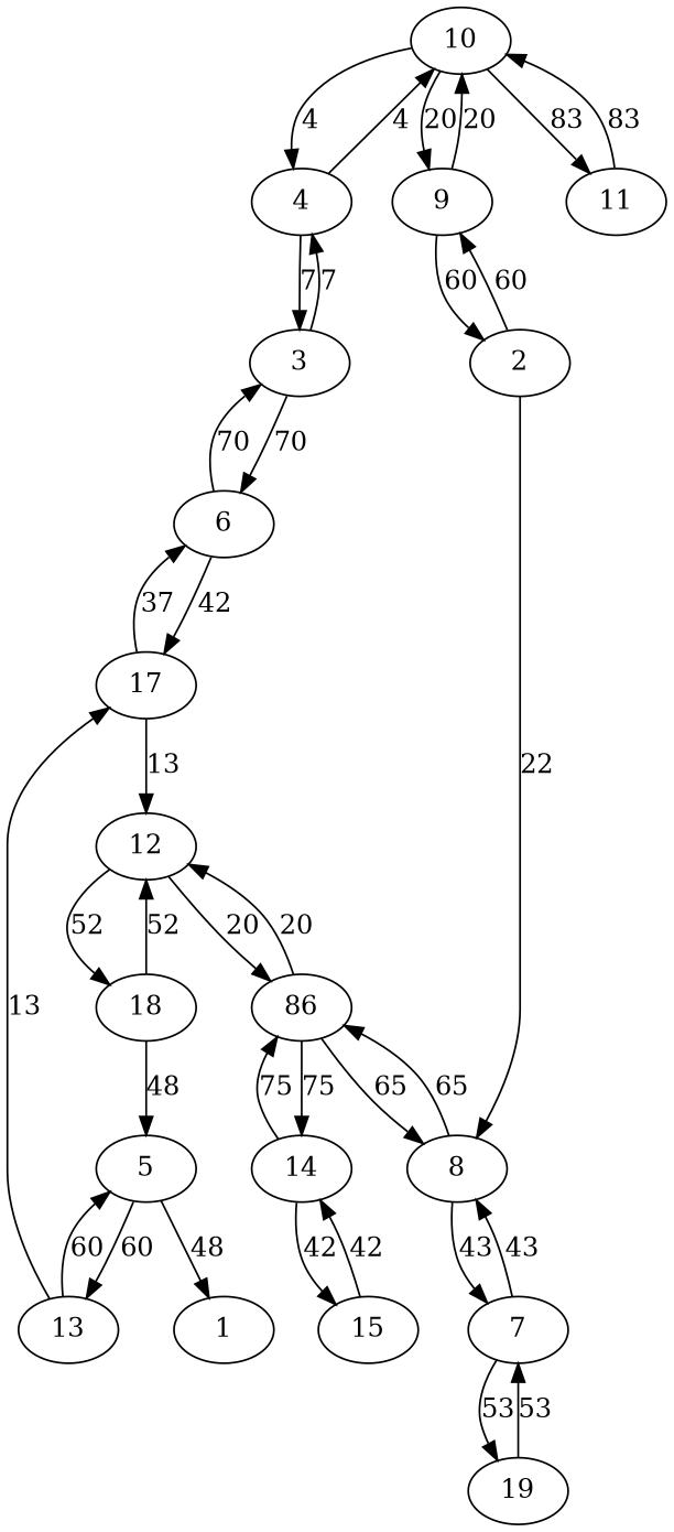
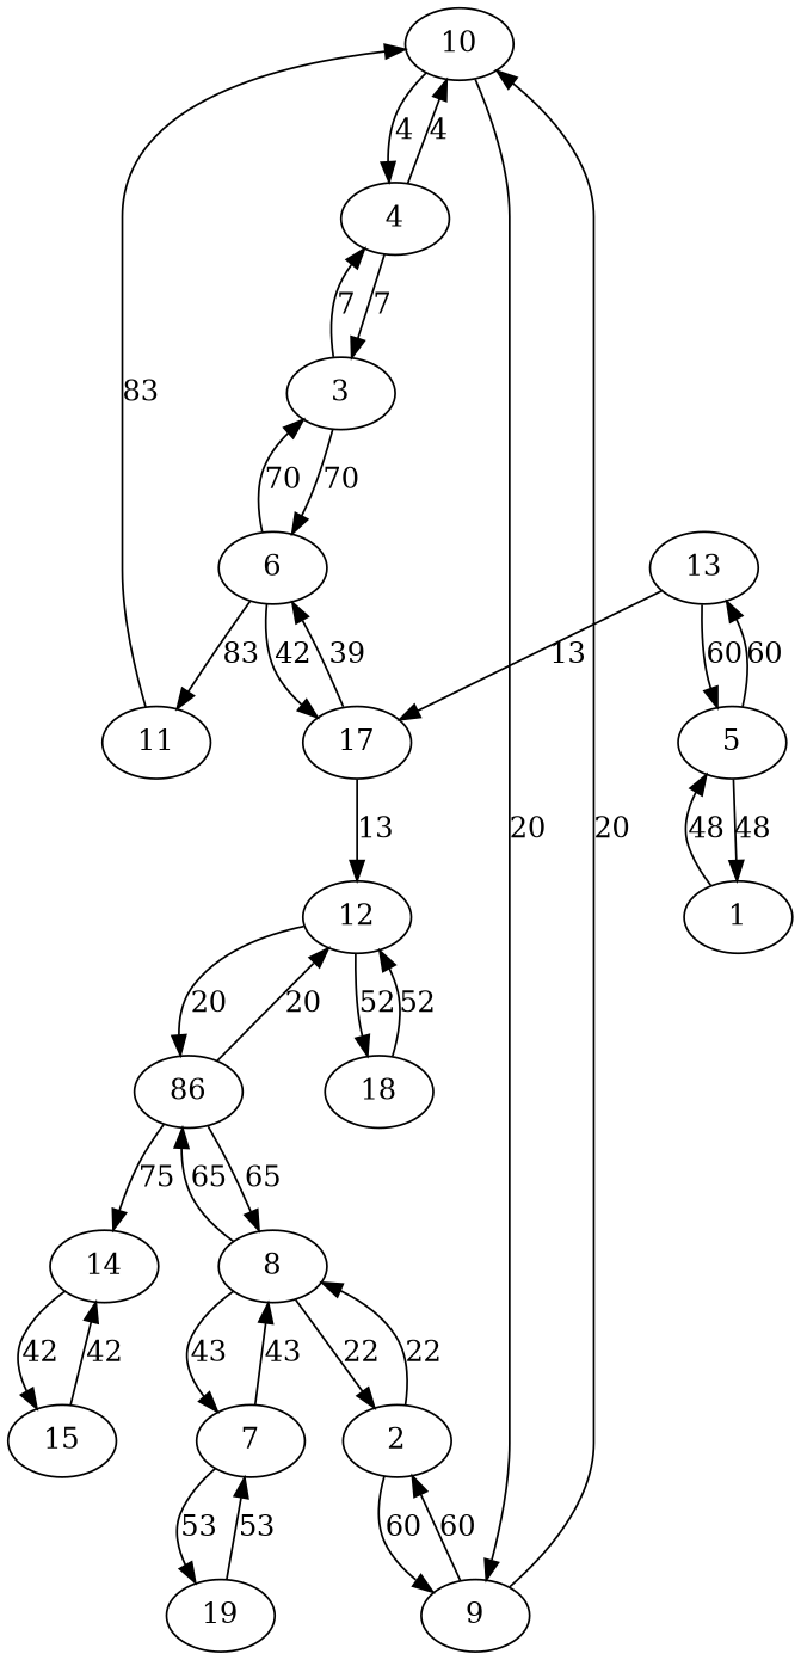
  digraph {
    10
    4
    9
    11
    3
    2
    6
    17
    13
    5
    12
    1
    8
    n14 [label=86]
    18
    14
    7
    15
    19
    10 -> 4 [label=4]
    10 -> 9 [label=20]
-   10 -> 11 [label=83]
+   6 -> 11 [label=83]
    4 -> 10 [label=4]
    4 -> 3 [label=7]
    9 -> 10 [label=20]
    9 -> 2 [label=60]
    11 -> 10 [label=83]
    3 -> 4 [label=7]
    3 -> 6 [label=70]
    2 -> 9 [label=60]
    2 -> 8 [label=22]
    6 -> 3 [label=70]
    6 -> 17 [label=42]
-   17 -> 6 [label=37]
+   17 -> 6 [label=39]
    17 -> 12 [label=13]
    13 -> 17 [label=13]
    13 -> 5 [label=60]
    5 -> 13 [label=60]
    5 -> 1 [label=48]
    12 -> n14 [label=20]
    12 -> 18 [label=52]
-   18 -> 5 [label=48]
+   1 -> 5 [label=48]
+   8 -> 2 [label=22]
    8 -> n14 [label=65]
    8 -> 7 [label=43]
    n14 -> 12 [label=20]
    n14 -> 8 [label=65]
    n14 -> 14 [label=75]
    18 -> 12 [label=52]
-   14 -> n14 [label=75]
    14 -> 15 [label=42]
    7 -> 8 [label=43]
    7 -> 19 [label=53]
    15 -> 14 [label=42]
    19 -> 7 [label=53]
  }
